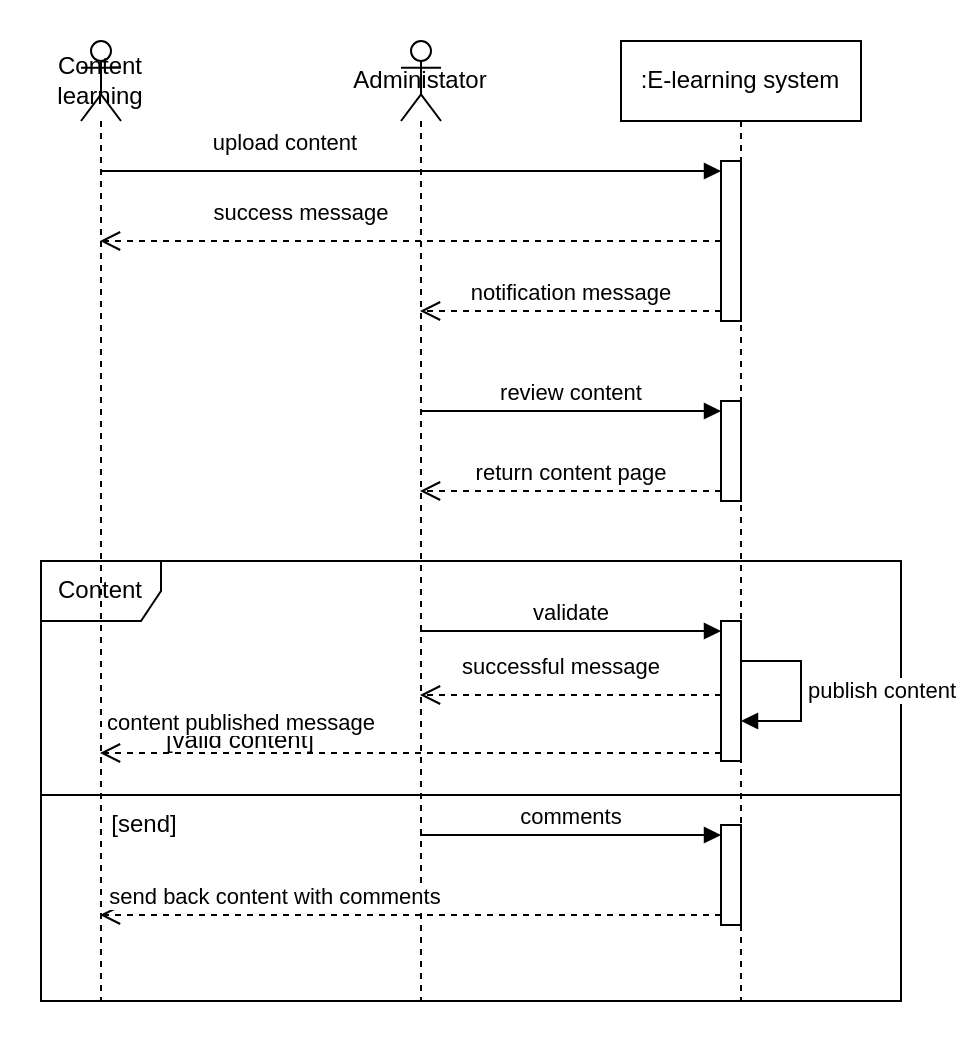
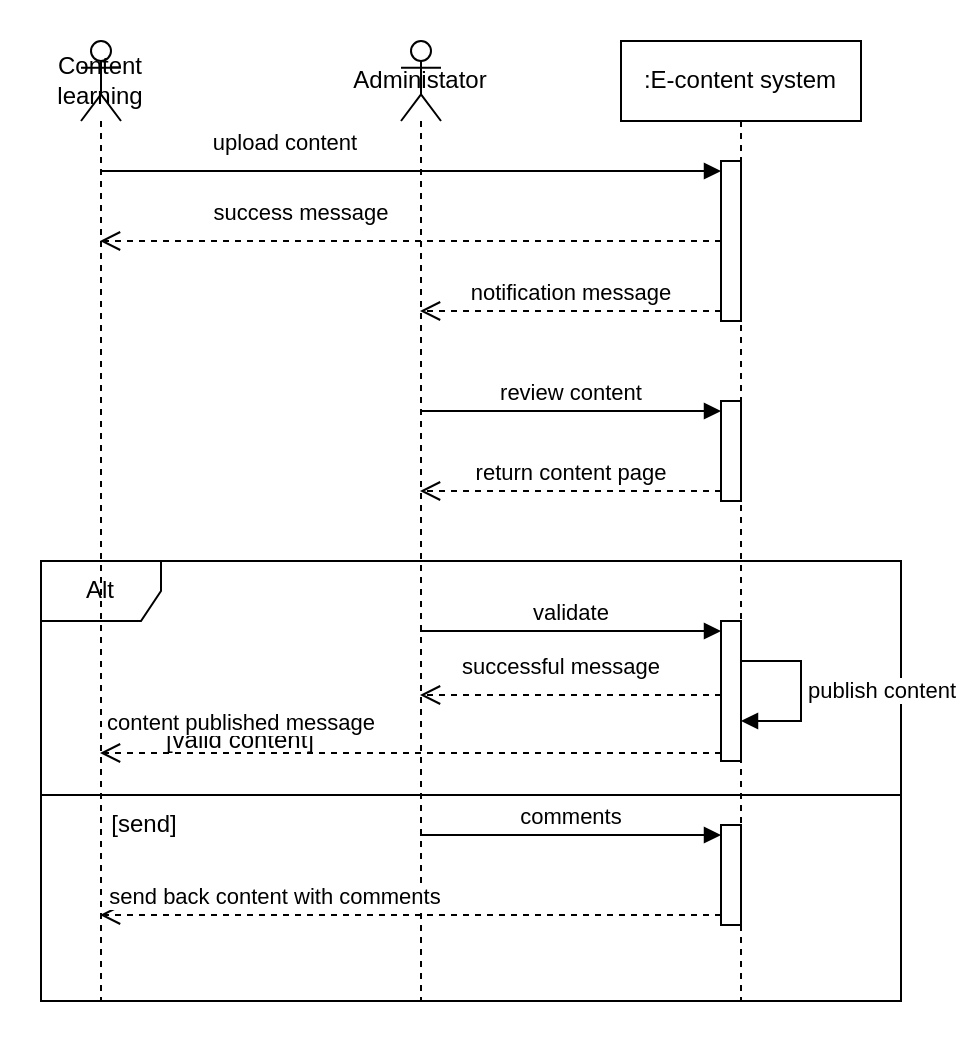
  <mxCell id="0" />
  <mxCell id="1" parent="0" />
- <mxCell id="2" value=":E-learning system" style="shape=umlLifeline;perimeter=lifelinePerimeter;whiteSpace=wrap;html=1;container=0;dropTarget=0;collapsible=0;recursiveResize=0;outlineConnect=0;portConstraint=eastwest;newEdgeStyle={&quot;edgeStyle&quot;:&quot;elbowEdgeStyle&quot;,&quot;elbow&quot;:&quot;vertical&quot;,&quot;curved&quot;:0,&quot;rounded&quot;:0};" parent="1" vertex="1"><mxGeometry x="310" y="20" width="120" height="480" as="geometry" /></mxCell>
+ <mxCell id="2" value=":E-content system" style="shape=umlLifeline;perimeter=lifelinePerimeter;whiteSpace=wrap;html=1;container=0;dropTarget=0;collapsible=0;recursiveResize=0;outlineConnect=0;portConstraint=eastwest;newEdgeStyle={&quot;edgeStyle&quot;:&quot;elbowEdgeStyle&quot;,&quot;elbow&quot;:&quot;vertical&quot;,&quot;curved&quot;:0,&quot;rounded&quot;:0};" parent="1" vertex="1"><mxGeometry x="310" y="20" width="120" height="480" as="geometry" /></mxCell>
  <mxCell id="3" value="" style="html=1;points=[[0,0,0,0,5],[0,1,0,0,-5],[1,0,0,0,5],[1,1,0,0,-5]];perimeter=orthogonalPerimeter;outlineConnect=0;targetShapes=umlLifeline;portConstraint=eastwest;newEdgeStyle={&quot;curved&quot;:0,&quot;rounded&quot;:0};" vertex="1" parent="2"><mxGeometry x="50" y="60" width="10" height="80" as="geometry" /></mxCell>
  <mxCell id="4" value="" style="html=1;points=[[0,0,0,0,5],[0,1,0,0,-5],[1,0,0,0,5],[1,1,0,0,-5]];perimeter=orthogonalPerimeter;outlineConnect=0;targetShapes=umlLifeline;portConstraint=eastwest;newEdgeStyle={&quot;curved&quot;:0,&quot;rounded&quot;:0};" vertex="1" parent="2"><mxGeometry x="50" y="180" width="10" height="50" as="geometry" /></mxCell>
  <mxCell id="5" value="" style="html=1;points=[[0,0,0,0,5],[0,1,0,0,-5],[1,0,0,0,5],[1,1,0,0,-5]];perimeter=orthogonalPerimeter;outlineConnect=0;targetShapes=umlLifeline;portConstraint=eastwest;newEdgeStyle={&quot;curved&quot;:0,&quot;rounded&quot;:0};" vertex="1" parent="2"><mxGeometry x="50" y="290" width="10" height="70" as="geometry" /></mxCell>
  <mxCell id="6" value="" style="html=1;points=[[0,0,0,0,5],[0,1,0,0,-5],[1,0,0,0,5],[1,1,0,0,-5]];perimeter=orthogonalPerimeter;outlineConnect=0;targetShapes=umlLifeline;portConstraint=eastwest;newEdgeStyle={&quot;curved&quot;:0,&quot;rounded&quot;:0};" vertex="1" parent="2"><mxGeometry x="50" y="392" width="10" height="50" as="geometry" /></mxCell>
- <mxCell id="7" value="Content" style="shape=umlFrame;whiteSpace=wrap;html=1;pointerEvents=0;" vertex="1" parent="1"><mxGeometry x="20" y="280" width="430" height="220" as="geometry" /></mxCell>
+ <mxCell id="7" value="Alt" style="shape=umlFrame;whiteSpace=wrap;html=1;pointerEvents=0;" vertex="1" parent="1"><mxGeometry x="20" y="280" width="430" height="220" as="geometry" /></mxCell>
  <mxCell id="8" value="Content learning" style="shape=umlLifeline;perimeter=lifelinePerimeter;whiteSpace=wrap;html=1;container=1;dropTarget=0;collapsible=0;recursiveResize=0;outlineConnect=0;portConstraint=eastwest;newEdgeStyle={&quot;curved&quot;:0,&quot;rounded&quot;:0};participant=umlActor;" vertex="1" parent="1"><mxGeometry x="40" y="20" width="20" height="480" as="geometry" /></mxCell>
  <mxCell id="9" value="Administator" style="shape=umlLifeline;perimeter=lifelinePerimeter;whiteSpace=wrap;html=1;container=1;dropTarget=0;collapsible=0;recursiveResize=0;outlineConnect=0;portConstraint=eastwest;newEdgeStyle={&quot;curved&quot;:0,&quot;rounded&quot;:0};participant=umlActor;" vertex="1" parent="1"><mxGeometry x="200" y="20" width="20" height="480" as="geometry" /></mxCell>
  <mxCell id="10" value="success message" style="html=1;verticalAlign=bottom;endArrow=open;dashed=1;endSize=8;curved=0;rounded=0;exitX=0;exitY=1;exitDx=0;exitDy=-5;" edge="1" parent="1"><mxGeometry x="0.353" y="-5" relative="1" as="geometry"><mxPoint x="49.5" y="120" as="targetPoint" /><mxPoint x="360" y="120" as="sourcePoint" /><mxPoint as="offset" /></mxGeometry></mxCell>
  <mxCell id="11" value="upload content" style="html=1;verticalAlign=bottom;endArrow=block;curved=0;rounded=0;entryX=0;entryY=0;entryDx=0;entryDy=5;" edge="1" target="3" parent="1" source="8"><mxGeometry x="-0.417" y="5" relative="1" as="geometry"><mxPoint x="290" y="85" as="sourcePoint" /><mxPoint x="1" as="offset" /></mxGeometry></mxCell>
  <mxCell id="12" value="notification message" style="html=1;verticalAlign=bottom;endArrow=open;dashed=1;endSize=8;curved=0;rounded=0;exitX=0;exitY=1;exitDx=0;exitDy=-5;exitPerimeter=0;" edge="1" parent="1" source="3" target="9"><mxGeometry relative="1" as="geometry"><mxPoint x="350" y="230" as="sourcePoint" /><mxPoint x="270" y="230" as="targetPoint" /></mxGeometry></mxCell>
  <mxCell id="13" value="review content" style="html=1;verticalAlign=bottom;endArrow=block;curved=0;rounded=0;entryX=0;entryY=0;entryDx=0;entryDy=5;" edge="1" target="4" parent="1" source="9"><mxGeometry relative="1" as="geometry"><mxPoint x="290" y="205" as="sourcePoint" /></mxGeometry></mxCell>
  <mxCell id="14" value="return content page" style="html=1;verticalAlign=bottom;endArrow=open;dashed=1;endSize=8;curved=0;rounded=0;exitX=0;exitY=1;exitDx=0;exitDy=-5;" edge="1" source="4" parent="1" target="9"><mxGeometry relative="1" as="geometry"><mxPoint x="290" y="275" as="targetPoint" /></mxGeometry></mxCell>
  <mxCell id="15" value="[valid content]" style="text;html=1;align=center;verticalAlign=middle;whiteSpace=wrap;rounded=0;" vertex="1" parent="1"><mxGeometry x="80" y="355" width="80" height="30" as="geometry" /></mxCell>
  <mxCell id="16" value="validate" style="html=1;verticalAlign=bottom;endArrow=block;curved=0;rounded=0;entryX=0;entryY=0;entryDx=0;entryDy=5;" edge="1" target="5" parent="1" source="9"><mxGeometry relative="1" as="geometry"><mxPoint x="290" y="315" as="sourcePoint" /></mxGeometry></mxCell>
  <mxCell id="17" value="successful message" style="html=1;verticalAlign=bottom;endArrow=open;dashed=1;endSize=8;curved=0;rounded=0;exitX=0;exitY=1;exitDx=0;exitDy=-5;" edge="1" parent="1"><mxGeometry x="0.063" y="-5" relative="1" as="geometry"><mxPoint x="209.5" y="347" as="targetPoint" /><mxPoint x="360" y="347" as="sourcePoint" /><mxPoint as="offset" /></mxGeometry></mxCell>
  <mxCell id="18" value="content published message" style="html=1;verticalAlign=bottom;endArrow=open;dashed=1;endSize=8;curved=0;rounded=0;" edge="1" parent="1" target="8"><mxGeometry x="0.546" y="-6" relative="1" as="geometry"><mxPoint x="219.5" y="376" as="targetPoint" /><mxPoint x="360" y="376" as="sourcePoint" /><mxPoint as="offset" /></mxGeometry></mxCell>
  <mxCell id="19" value="" style="line;strokeWidth=1;fillColor=none;align=left;verticalAlign=middle;spacingTop=-1;spacingLeft=3;spacingRight=3;rotatable=0;labelPosition=right;points=[];portConstraint=eastwest;strokeColor=inherit;" vertex="1" parent="1"><mxGeometry x="20" y="393" width="430" height="8" as="geometry" /></mxCell>
  <mxCell id="20" value="[send]" style="text;html=1;align=center;verticalAlign=middle;whiteSpace=wrap;rounded=0;" vertex="1" parent="1"><mxGeometry x="54" y="397" width="36" height="30" as="geometry" /></mxCell>
  <mxCell id="21" value="publish content" style="html=1;align=left;spacingLeft=2;endArrow=block;rounded=0;edgeStyle=orthogonalEdgeStyle;curved=0;rounded=0;" edge="1" target="5" parent="1"><mxGeometry relative="1" as="geometry"><mxPoint x="370" y="330" as="sourcePoint" /><Array as="points"><mxPoint x="400" y="330" /><mxPoint x="400" y="360" /></Array><mxPoint x="375" y="360" as="targetPoint" /></mxGeometry></mxCell>
  <mxCell id="22" value="comments" style="html=1;verticalAlign=bottom;endArrow=block;curved=0;rounded=0;entryX=0;entryY=0;entryDx=0;entryDy=5;" edge="1" target="6" parent="1"><mxGeometry relative="1" as="geometry"><mxPoint x="209.5" y="417" as="sourcePoint" /></mxGeometry></mxCell>
  <mxCell id="23" value="send back content with comments" style="html=1;verticalAlign=bottom;endArrow=open;dashed=1;endSize=8;curved=0;rounded=0;exitX=0;exitY=1;exitDx=0;exitDy=-5;" edge="1" source="6" parent="1" target="8"><mxGeometry x="0.435" relative="1" as="geometry"><mxPoint x="209.5" y="457" as="targetPoint" /><mxPoint as="offset" /></mxGeometry></mxCell>
